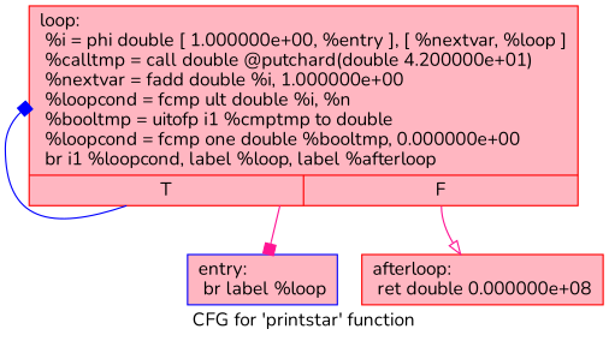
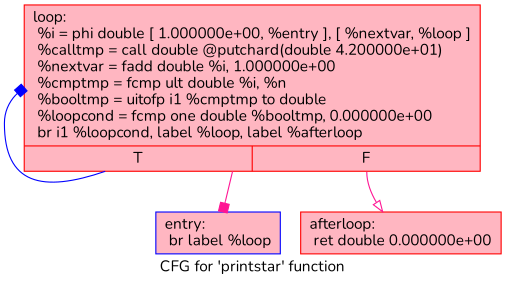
  digraph {
    fontname=Nunito
    label="CFG for 'printstar' function"
    node [color=red fillcolor=lightpink fontname=Nunito shape=record style=filled]
    edge [arrowhead=box color=deeppink fontname=Nunito]
    n1 [color=blue label="{entry:\l  br label %loop\l}"]
-   n2 [label="{loop:                                             \l  %i = phi double [ 1.000000e+00, %entry ], [ %nextvar, %loop ]\l  %calltmp = call double @putchard(double 4.200000e+01)\l  %nextvar = fadd double %i, 1.000000e+00\l  %loopcond = fcmp ult double %i, %n\l  %booltmp = uitofp i1 %cmptmp to double\l  %loopcond = fcmp one double %booltmp, 0.000000e+00\l  br i1 %loopcond, label %loop, label %afterloop\l|{<s0>T|<s1>F}}"]
-   n3 [label="{afterloop:                                        \l  ret double 0.000000e+08\l}"]
+   n2 [label="{loop:                                             \l  %i = phi double [ 1.000000e+00, %entry ], [ %nextvar, %loop ]\l  %calltmp = call double @putchard(double 4.200000e+01)\l  %nextvar = fadd double %i, 1.000000e+00\l  %cmptmp = fcmp ult double %i, %n\l  %booltmp = uitofp i1 %cmptmp to double\l  %loopcond = fcmp one double %booltmp, 0.000000e+00\l  br i1 %loopcond, label %loop, label %afterloop\l|{<s0>T|<s1>F}}"]
+   n3 [label="{afterloop:                                        \l  ret double 0.000000e+00\l}"]
    n2 -> n1
    n2 -> n2 [color=blue tailport=s0]
    n2 -> n3 [arrowhead=onormal tailport=s1]
  }
